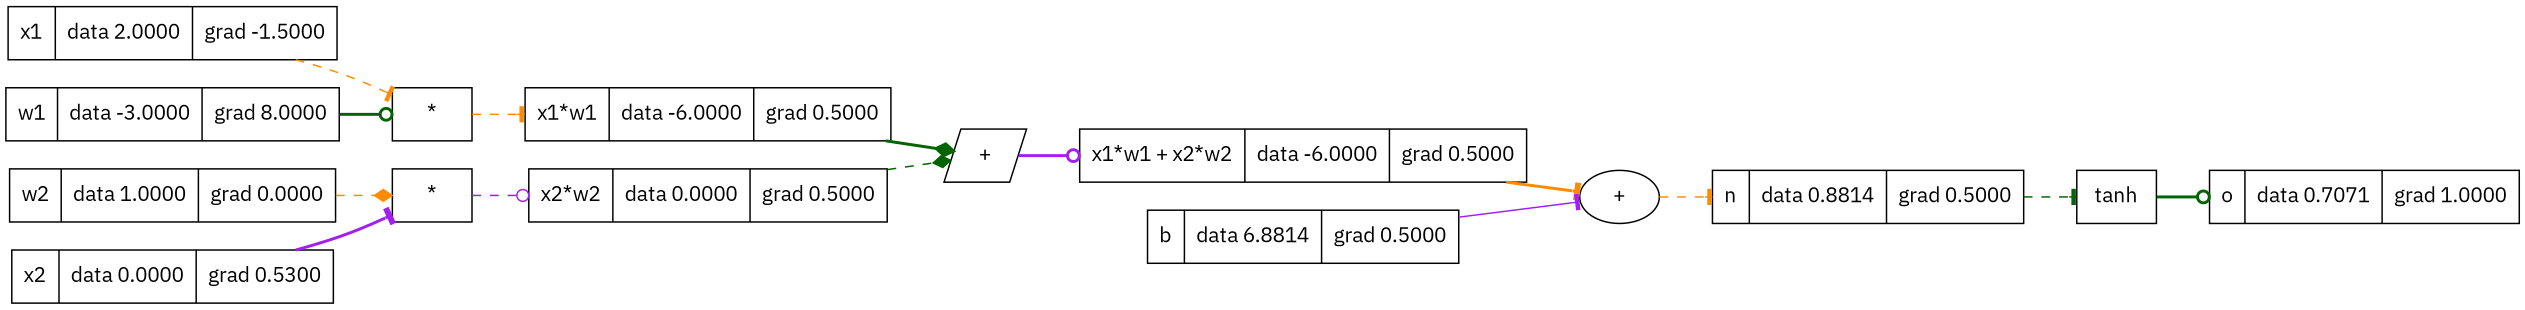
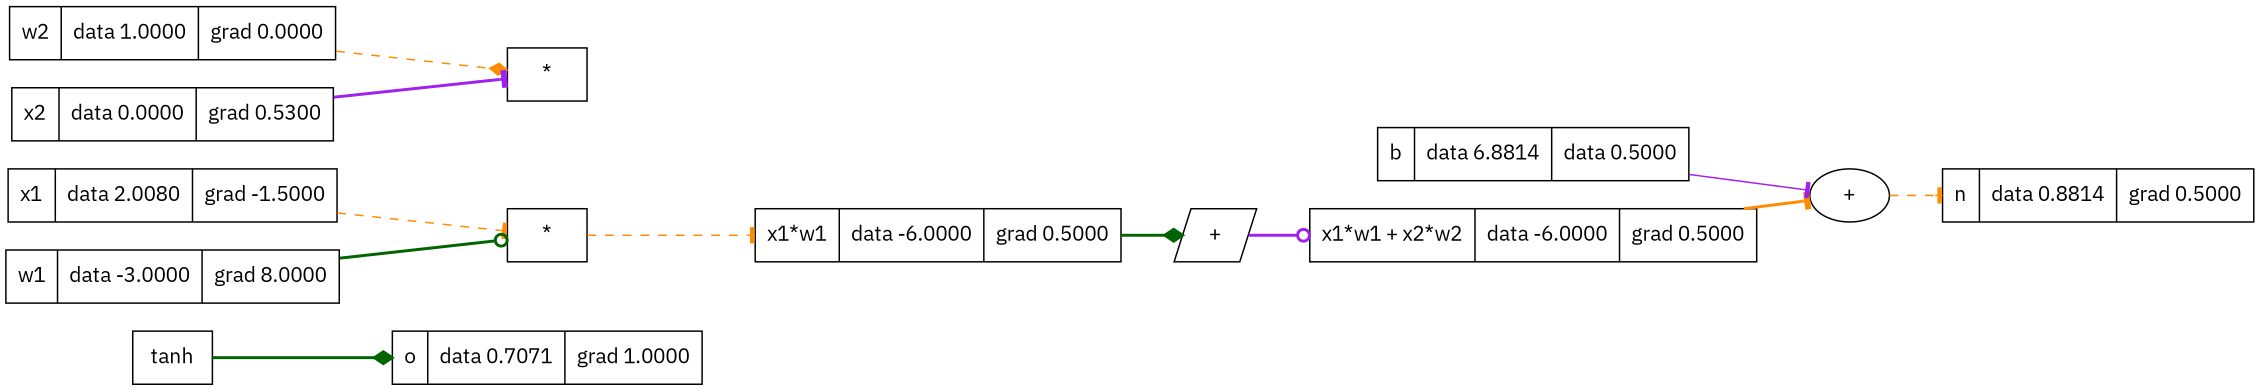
  digraph {
    fontname="IBM Plex Sans"
    rankdir=LR
    node [fontname="IBM Plex Sans" shape=record]
    edge [arrowhead=tee color=darkgreen fontname="IBM Plex Sans" style=dashed]
    n1 [label="{ o | data 0.7071 | grad 1.0000 }"]
    n2 [label=tanh shape=box]
    n3 [label="{ x1*w1 | data -6.0000 | grad 0.5000 }"]
    n4 [label="+" shape=parallelogram]
    n5 [label="{ x1*w1 + x2*w2 | data -6.0000 | grad 0.5000 }"]
    n6 [label="*" shape=box]
    n7 [label="{ w2 | data 1.0000 | grad 0.0000 }"]
    n8 [label="*" shape=box]
-   n9 [label="{ x2*w2 | data 0.0000 | grad 0.5000 }"]
-   n10 [label="{ x1 | data 2.0000 | grad -1.5000 }"]
+   n10 [label="{ x1 | data 2.0080 | grad -1.5000 }"]
    n11 [label="{ w1 | data -3.0000 | grad 8.0000 }"]
    n12 [label="{ n | data 0.8814 | grad 0.5000 }"]
    n13 [label="+" shape=ellipse]
-   n14 [label="{ b | data 6.8814 | grad 0.5000 }"]
+   n14 [label="{ b | data 6.8814 | data 0.5000 }"]
    n15 [label="{ x2 | data 0.0000 | grad 0.5300 }"]
-   n2 -> n1 [arrowhead=odot style=bold]
+   n2 -> n1 [arrowhead=diamond style=bold]
    n3 -> n4 [arrowhead=diamond style=bold]
    n4 -> n5 [arrowhead=odot color=purple style=bold]
    n5 -> n13 [color=darkorange style=bold]
    n6 -> n3 [color=darkorange]
    n7 -> n8 [arrowhead=diamond color=darkorange]
-   n8 -> n9 [arrowhead=odot color=purple]
-   n9 -> n4 [arrowhead=diamond]
    n10 -> n6 [color=darkorange]
    n11 -> n6 [arrowhead=odot style=bold]
-   n12 -> n2
    n13 -> n12 [color=darkorange]
    n14 -> n13 [color=purple style=solid]
    n15 -> n8 [color=purple style=bold]
  }
